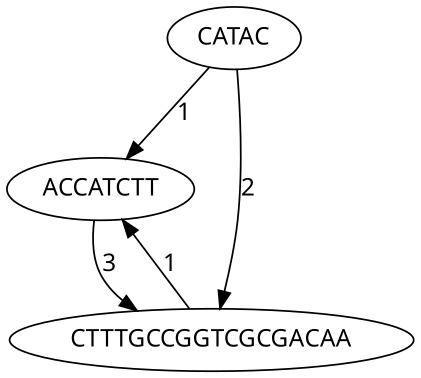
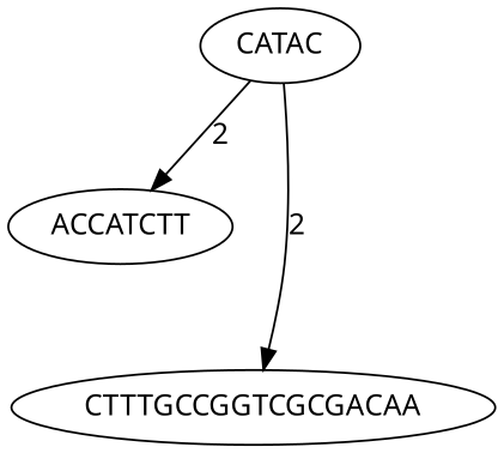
  digraph {
    fontname="Noto Sans"
    nodesep=0.7
    node [fontname="Noto Sans"]
    edge [fontname="Noto Sans"]
    CATAC
    ACCATCTT
    CTTTGCCGGTCGCGACAA
-   CATAC -> ACCATCTT [label=1]
+   CATAC -> ACCATCTT [label=2]
    CATAC -> CTTTGCCGGTCGCGACAA [label=2]
-   ACCATCTT -> CTTTGCCGGTCGCGACAA [label=3]
-   CTTTGCCGGTCGCGACAA -> ACCATCTT [label=1]
  }
